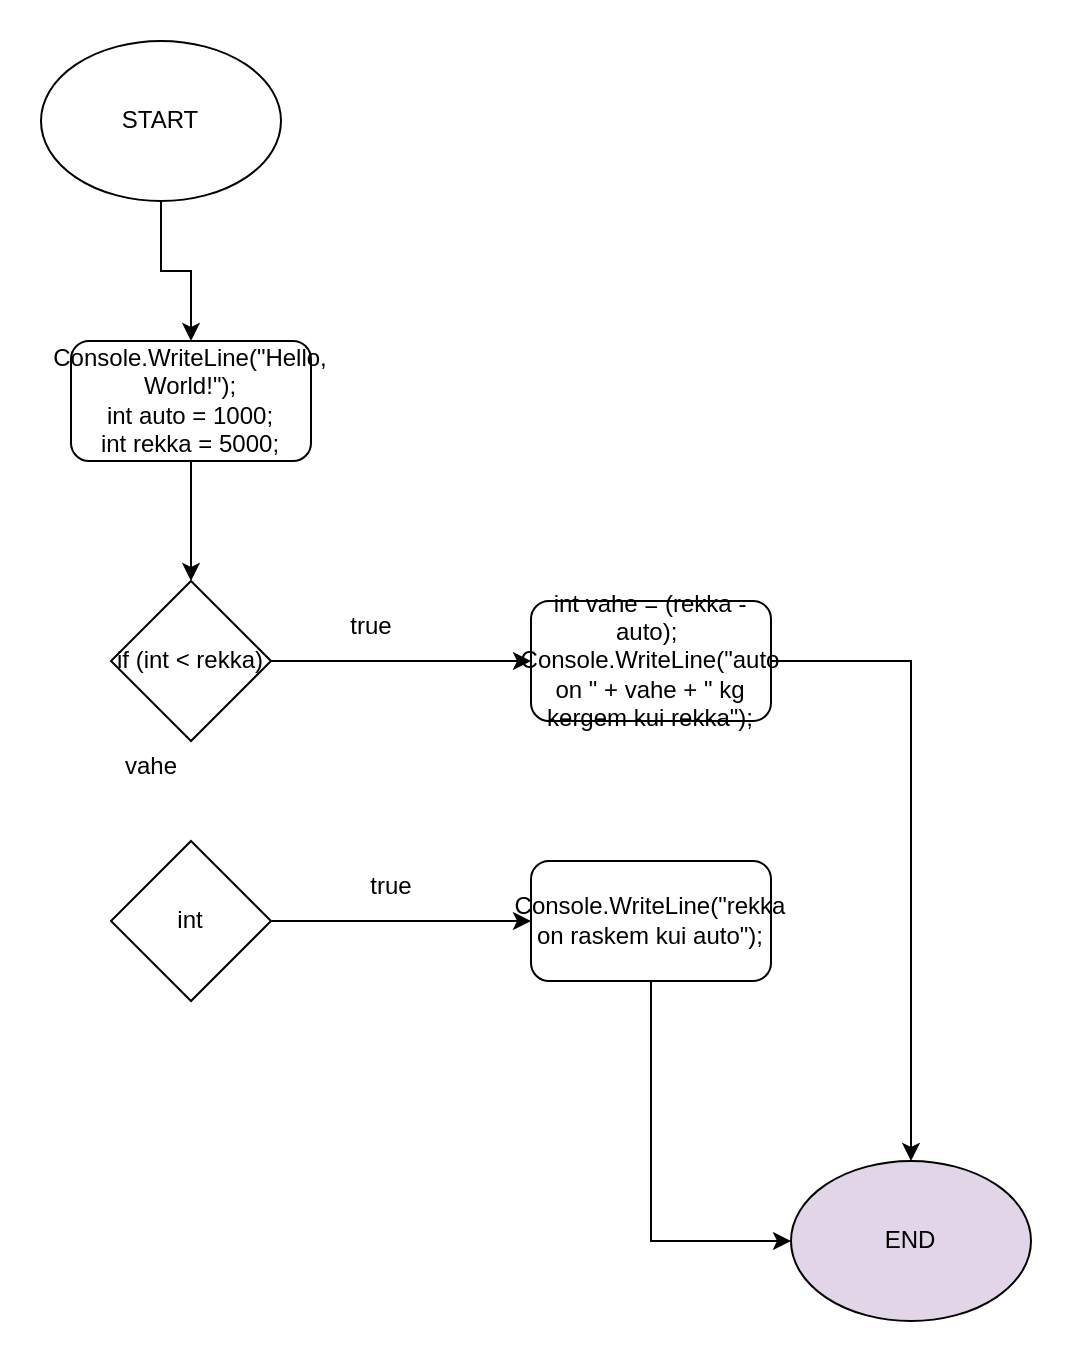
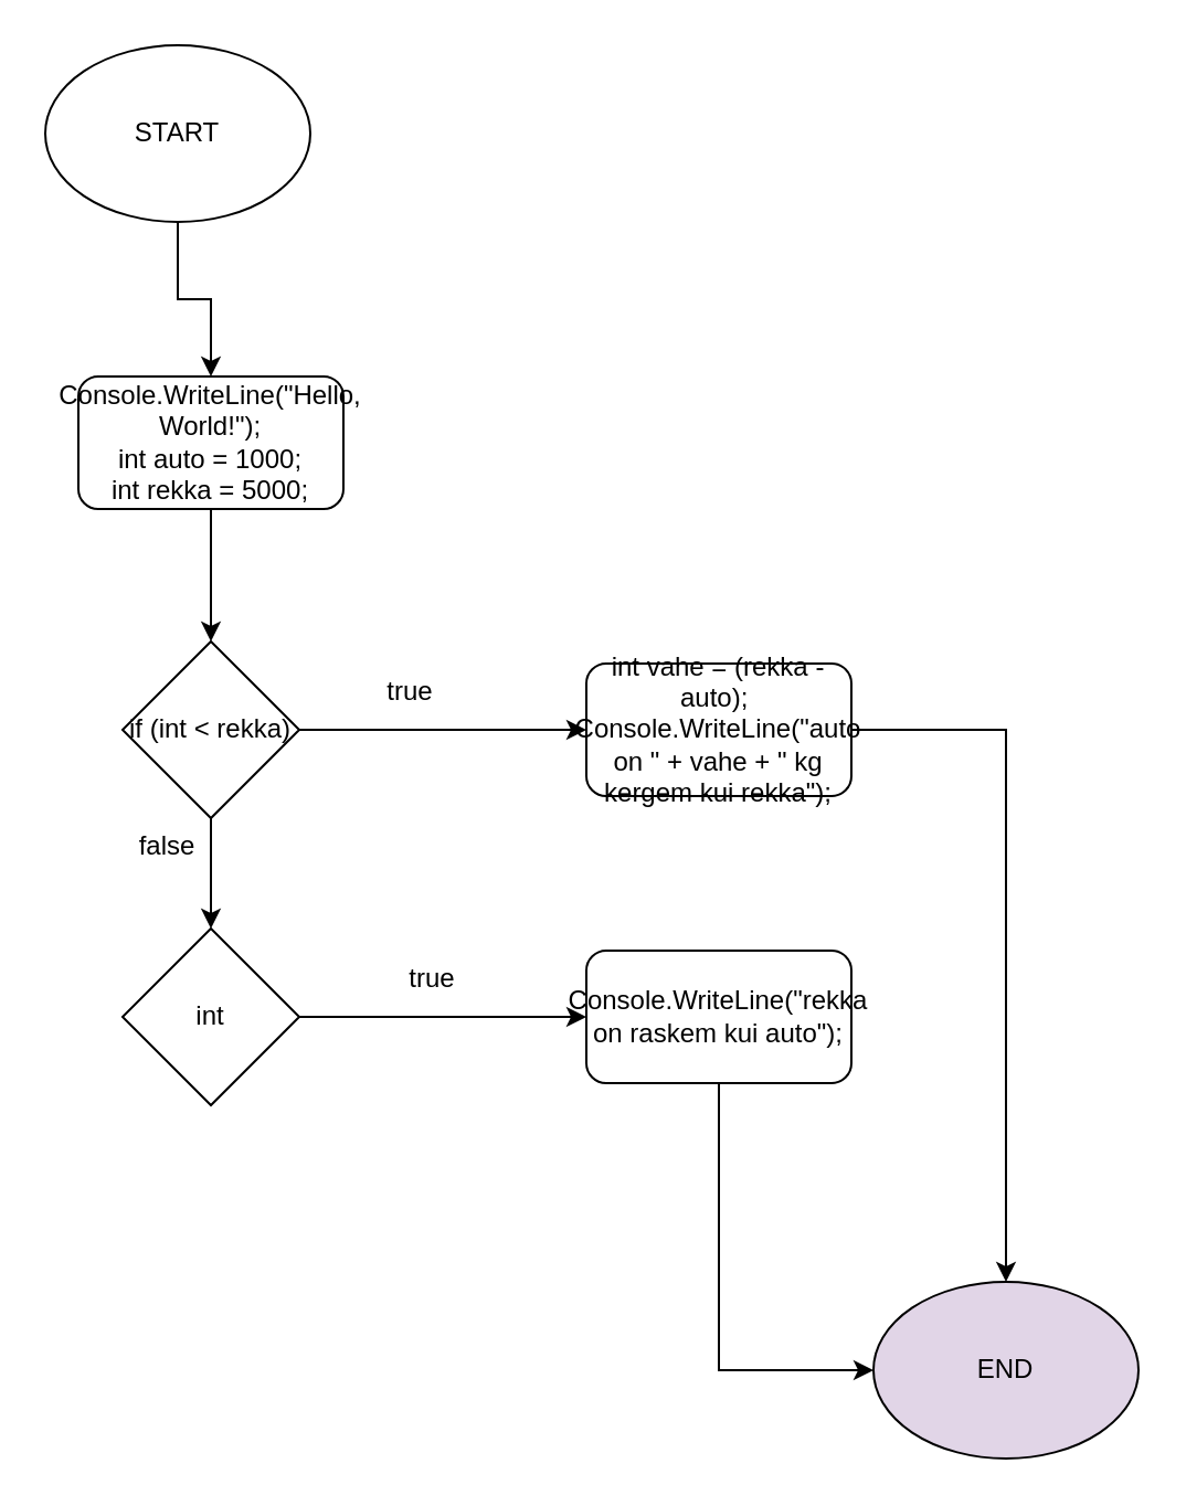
  <mxCell id="0" />
  <mxCell id="1" parent="0" />
  <mxCell id="2" style="edgeStyle=orthogonalEdgeStyle;rounded=0;orthogonalLoop=1;jettySize=auto;html=1;entryX=0.5;entryY=0;entryDx=0;entryDy=0;" edge="1" parent="1" source="3" target="5"><mxGeometry relative="1" as="geometry" /></mxCell>
  <mxCell id="3" value="START" style="ellipse;whiteSpace=wrap;html=1;" vertex="1" parent="1"><mxGeometry x="20" y="20" width="120" height="80" as="geometry" /></mxCell>
  <mxCell id="4" style="edgeStyle=orthogonalEdgeStyle;rounded=0;orthogonalLoop=1;jettySize=auto;html=1;entryX=0.5;entryY=0;entryDx=0;entryDy=0;" edge="1" parent="1" source="5" target="8"><mxGeometry relative="1" as="geometry" /></mxCell>
  <mxCell id="5" value="&lt;div&gt;&lt;div&gt;Console.WriteLine(&quot;Hello, World!&quot;);&lt;/div&gt;&lt;div&gt;int auto = 1000;&lt;/div&gt;&lt;div&gt;int rekka = 5000;&lt;/div&gt;&lt;/div&gt;" style="rounded=1;whiteSpace=wrap;html=1;" vertex="1" parent="1"><mxGeometry x="35" y="170" width="120" height="60" as="geometry" /></mxCell>
  <mxCell id="6" style="edgeStyle=orthogonalEdgeStyle;rounded=0;orthogonalLoop=1;jettySize=auto;html=1;entryX=0;entryY=0.5;entryDx=0;entryDy=0;" edge="1" parent="1" source="8" target="10"><mxGeometry relative="1" as="geometry" /></mxCell>
+ <mxCell id="7" style="edgeStyle=orthogonalEdgeStyle;rounded=0;orthogonalLoop=1;jettySize=auto;html=1;entryX=0.5;entryY=0;entryDx=0;entryDy=0;" edge="1" parent="1" source="8" target="13"><mxGeometry relative="1" as="geometry" /></mxCell>
  <mxCell id="8" value="if (int &amp;lt; rekka)" style="rhombus;whiteSpace=wrap;html=1;" vertex="1" parent="1"><mxGeometry x="55" y="290" width="80" height="80" as="geometry" /></mxCell>
  <mxCell id="9" style="edgeStyle=orthogonalEdgeStyle;rounded=0;orthogonalLoop=1;jettySize=auto;html=1;entryX=0.5;entryY=0;entryDx=0;entryDy=0;" edge="1" parent="1" source="10" target="18"><mxGeometry relative="1" as="geometry" /></mxCell>
  <mxCell id="10" value="&lt;div&gt;&lt;div&gt;int vahe = (rekka - auto);&amp;nbsp;&lt;/div&gt;&lt;div&gt;Console.WriteLine(&quot;auto on &quot; + vahe + &quot; kg kergem kui rekka&quot;);&lt;/div&gt;&lt;/div&gt;" style="rounded=1;whiteSpace=wrap;html=1;" vertex="1" parent="1"><mxGeometry x="265" y="300" width="120" height="60" as="geometry" /></mxCell>
  <mxCell id="11" value="true" style="text;html=1;align=center;verticalAlign=middle;resizable=0;points=[];autosize=1;strokeColor=none;fillColor=none;" vertex="1" parent="1"><mxGeometry x="165" y="298" width="40" height="30" as="geometry" /></mxCell>
  <mxCell id="12" style="edgeStyle=orthogonalEdgeStyle;rounded=0;orthogonalLoop=1;jettySize=auto;html=1;entryX=0;entryY=0.5;entryDx=0;entryDy=0;" edge="1" parent="1" source="13" target="15"><mxGeometry relative="1" as="geometry" /></mxCell>
  <mxCell id="13" value="int" style="rhombus;whiteSpace=wrap;html=1;" vertex="1" parent="1"><mxGeometry x="55" y="420" width="80" height="80" as="geometry" /></mxCell>
  <mxCell id="14" style="edgeStyle=orthogonalEdgeStyle;rounded=0;orthogonalLoop=1;jettySize=auto;html=1;entryX=0;entryY=0.5;entryDx=0;entryDy=0;" edge="1" parent="1" source="15" target="18"><mxGeometry relative="1" as="geometry"><Array as="points"><mxPoint x="325" y="620" /></Array></mxGeometry></mxCell>
  <mxCell id="15" value="Console.WriteLine(&quot;rekka on raskem kui auto&quot;);" style="rounded=1;whiteSpace=wrap;html=1;" vertex="1" parent="1"><mxGeometry x="265" y="430" width="120" height="60" as="geometry" /></mxCell>
  <mxCell id="16" value="true" style="text;html=1;align=center;verticalAlign=middle;resizable=0;points=[];autosize=1;strokeColor=none;fillColor=none;" vertex="1" parent="1"><mxGeometry x="175" y="428" width="40" height="30" as="geometry" /></mxCell>
- <mxCell id="17" value="vahe" style="text;html=1;align=center;verticalAlign=middle;resizable=0;points=[];autosize=1;strokeColor=none;fillColor=none;" vertex="1" parent="1"><mxGeometry x="50" y="368" width="50" height="30" as="geometry" /></mxCell>
+ <mxCell id="17" value="false" style="text;html=1;align=center;verticalAlign=middle;resizable=0;points=[];autosize=1;strokeColor=none;fillColor=none;" vertex="1" parent="1"><mxGeometry x="50" y="368" width="50" height="30" as="geometry" /></mxCell>
  <mxCell id="18" value="END" style="ellipse;whiteSpace=wrap;html=1;fillColor=#e1d5e7;" vertex="1" parent="1"><mxGeometry x="395" y="580" width="120" height="80" as="geometry" /></mxCell>
